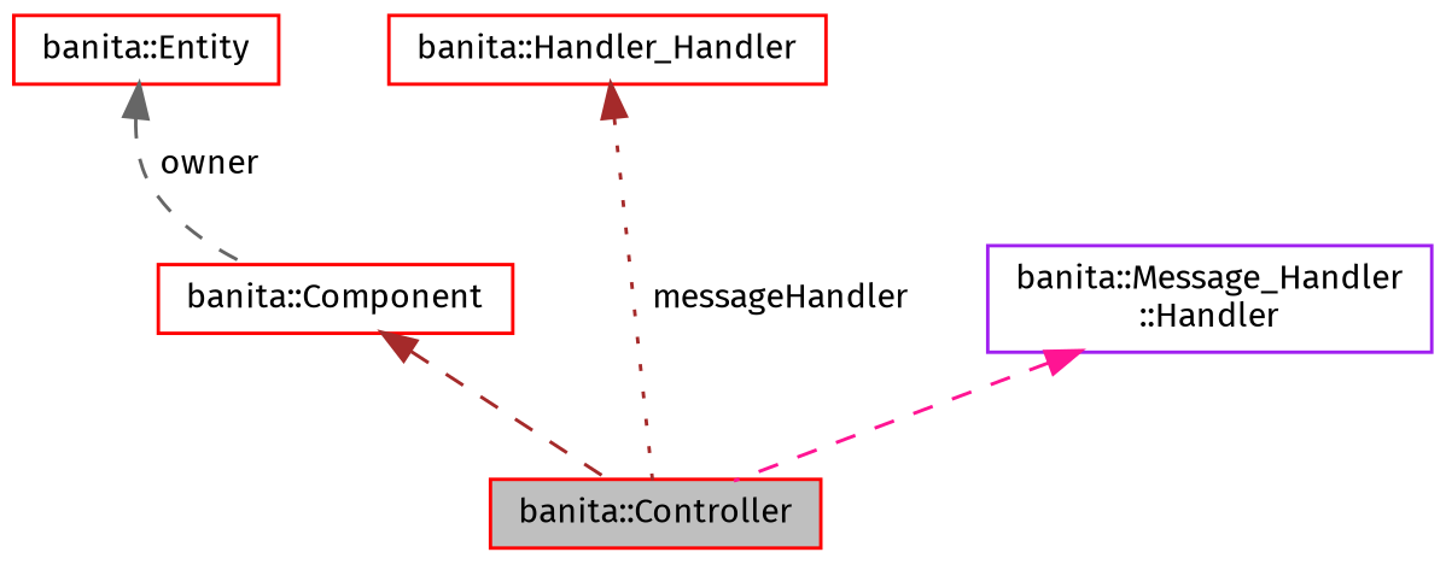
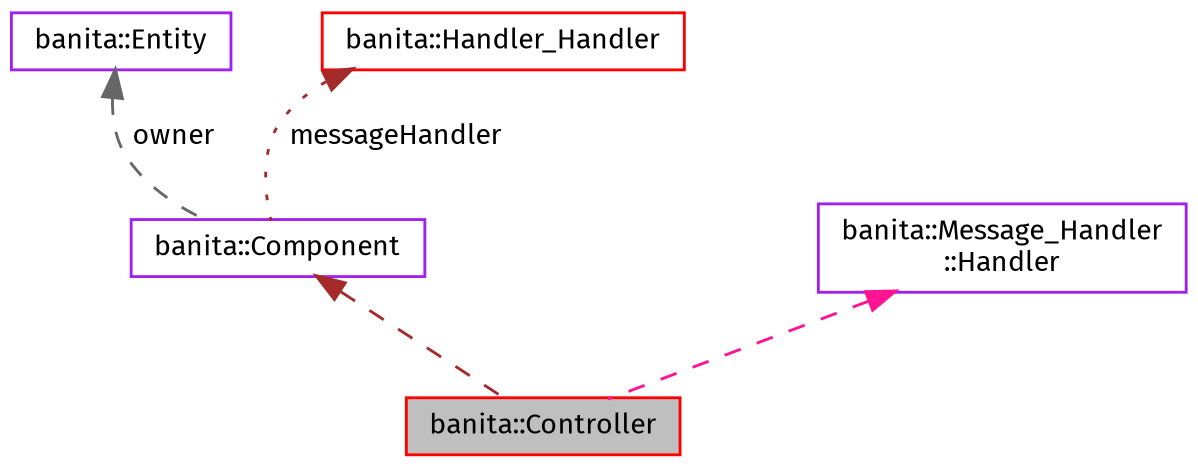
  digraph {
    fontname="Fira Sans"
    node [color=red fillcolor=white fontname="Fira Sans" fontsize=10 shape=record style=filled]
    edge [color=brown dir=back fontname="Fira Sans" fontsize=10 labelfontname=Helvetica labelfontsize=10 style=dashed]
    n1 [fillcolor=grey75 fontcolor=black height=0.2 label="banita::Controller" width=0.4]
-   n2 [height=0.2 label="banita::Component" width=0.4]
-   n3 [height=0.2 label="banita::Entity" width=0.4]
+   n2 [color=purple height=0.2 label="banita::Component" width=0.4]
+   n3 [color=purple height=0.2 label="banita::Entity" width=0.4]
    n4 [color=purple height=0.2 label="banita::Message_Handler\l::Handler" width=0.4]
    n5 [height=0.2 label="banita::Handler_Handler" width=0.4]
    n2 -> n1
    n3 -> n2 [color=gray40 label=" owner"]
    n4 -> n1 [color=deeppink]
-   n5 -> n1 [label=" messageHandler" style=dotted]
+   n5 -> n2 [label=" messageHandler" style=dotted]
  }
